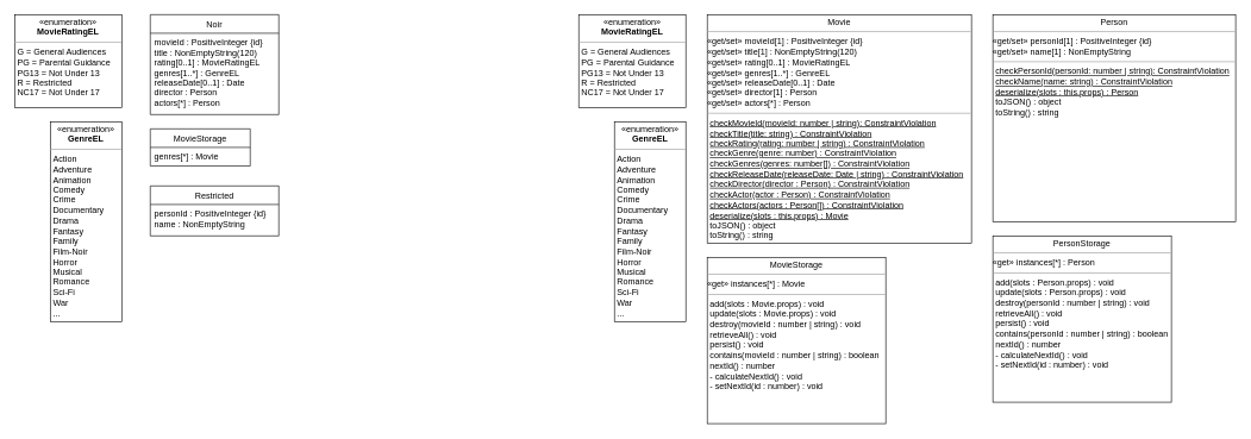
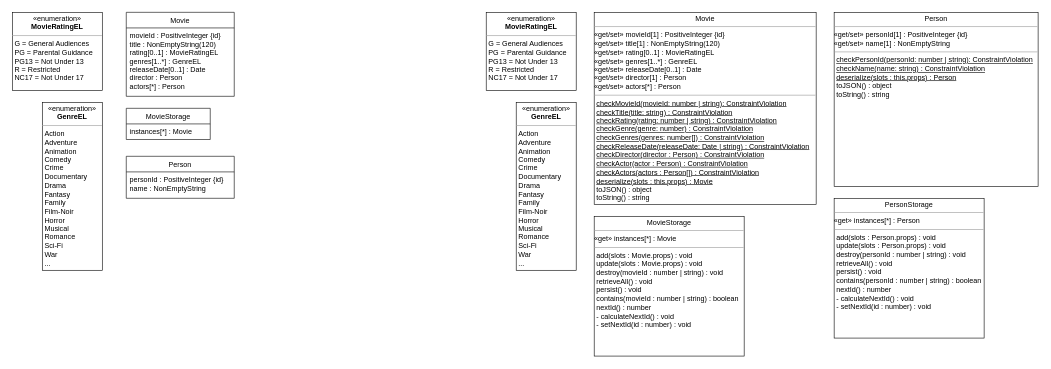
  <mxCell id="0" />
  <mxCell id="1" parent="0" />
  <mxCell id="2" value="&lt;p style=&quot;margin: 0px ; margin-top: 4px ; text-align: center&quot;&gt;«enumeration»&lt;br&gt;&lt;b&gt;MovieRatingEL&lt;/b&gt;&lt;/p&gt;&lt;hr size=&quot;1&quot;&gt;&lt;p style=&quot;margin: 0px ; margin-left: 4px&quot;&gt;G = General Audiences&lt;/p&gt;&lt;p style=&quot;margin: 0px ; margin-left: 4px&quot;&gt;PG = Parental Guidance&lt;/p&gt;&lt;p style=&quot;margin: 0px ; margin-left: 4px&quot;&gt;PG13 = Not Under 13&lt;/p&gt;&lt;p style=&quot;margin: 0px ; margin-left: 4px&quot;&gt;R = Restricted&lt;/p&gt;&lt;p style=&quot;margin: 0px ; margin-left: 4px&quot;&gt;NC17 = Not Under 17&lt;/p&gt;" style="verticalAlign=top;align=left;overflow=fill;fontSize=12;fontFamily=Helvetica;html=1;" vertex="1" parent="1"><mxGeometry x="20" y="20" width="150" height="130" as="geometry" /></mxCell>
  <mxCell id="3" value="&lt;p style=&quot;margin: 0px ; margin-top: 4px ; text-align: center&quot;&gt;«enumeration»&lt;br&gt;&lt;b&gt;GenreEL&lt;/b&gt;&lt;/p&gt;&lt;hr size=&quot;1&quot;&gt;&lt;p style=&quot;margin: 0px ; margin-left: 4px&quot;&gt;Action&lt;/p&gt;&lt;p style=&quot;margin: 0px ; margin-left: 4px&quot;&gt;Adventure&lt;/p&gt;&lt;p style=&quot;margin: 0px ; margin-left: 4px&quot;&gt;Animation&lt;/p&gt;&lt;p style=&quot;margin: 0px ; margin-left: 4px&quot;&gt;Comedy&lt;/p&gt;&lt;p style=&quot;margin: 0px ; margin-left: 4px&quot;&gt;Crime&lt;/p&gt;&lt;p style=&quot;margin: 0px ; margin-left: 4px&quot;&gt;Documentary&lt;/p&gt;&lt;p style=&quot;margin: 0px ; margin-left: 4px&quot;&gt;Drama&lt;/p&gt;&lt;p style=&quot;margin: 0px ; margin-left: 4px&quot;&gt;Fantasy&lt;/p&gt;&lt;p style=&quot;margin: 0px ; margin-left: 4px&quot;&gt;Family&lt;/p&gt;&lt;p style=&quot;margin: 0px ; margin-left: 4px&quot;&gt;Film-Noir&lt;/p&gt;&lt;p style=&quot;margin: 0px ; margin-left: 4px&quot;&gt;Horror&lt;/p&gt;&lt;p style=&quot;margin: 0px ; margin-left: 4px&quot;&gt;Musical&lt;/p&gt;&lt;p style=&quot;margin: 0px ; margin-left: 4px&quot;&gt;Romance&lt;/p&gt;&lt;p style=&quot;margin: 0px ; margin-left: 4px&quot;&gt;Sci-Fi&lt;/p&gt;&lt;p style=&quot;margin: 0px ; margin-left: 4px&quot;&gt;War&lt;/p&gt;&lt;p style=&quot;margin: 0px ; margin-left: 4px&quot;&gt;...&lt;/p&gt;" style="verticalAlign=top;align=left;overflow=fill;fontSize=12;fontFamily=Helvetica;html=1;" vertex="1" parent="1"><mxGeometry x="70" y="170" width="100" height="280" as="geometry" /></mxCell>
- <mxCell id="4" value="Noir" style="swimlane;fontStyle=0;childLayout=stackLayout;horizontal=1;startSize=26;fillColor=none;horizontalStack=0;resizeParent=1;resizeParentMax=0;resizeLast=0;collapsible=1;marginBottom=0;" vertex="1" parent="1"><mxGeometry x="210" y="20" width="180" height="140" as="geometry"><mxRectangle x="110" y="180" width="60" height="26" as="alternateBounds" /></mxGeometry></mxCell>
+ <mxCell id="4" value="Movie" style="swimlane;fontStyle=0;childLayout=stackLayout;horizontal=1;startSize=26;fillColor=none;horizontalStack=0;resizeParent=1;resizeParentMax=0;resizeLast=0;collapsible=1;marginBottom=0;" vertex="1" parent="1"><mxGeometry x="210" y="20" width="180" height="140" as="geometry"><mxRectangle x="110" y="180" width="60" height="26" as="alternateBounds" /></mxGeometry></mxCell>
  <mxCell id="5" value="movieId : PositiveInteger {id}&#10;title : NonEmptyString(120)&#10;rating[0..1] : MovieRatingEL&#10;genres[1..*] : GenreEL&#10;releaseDate[0..1] : Date&#10;director : Person&#10;actors[*] : Person" style="text;strokeColor=none;fillColor=none;align=left;verticalAlign=top;spacingLeft=4;spacingRight=4;overflow=hidden;rotatable=0;points=[[0,0.5],[1,0.5]];portConstraint=eastwest;" vertex="1" parent="4"><mxGeometry y="26" width="180" height="114" as="geometry" /></mxCell>
  <mxCell id="6" value="MovieStorage" style="swimlane;fontStyle=0;childLayout=stackLayout;horizontal=1;startSize=26;fillColor=none;horizontalStack=0;resizeParent=1;resizeParentMax=0;resizeLast=0;collapsible=1;marginBottom=0;" vertex="1" parent="1"><mxGeometry x="210" y="180" width="140" height="52" as="geometry" /></mxCell>
- <mxCell id="7" value="genres[*] : Movie" style="text;strokeColor=none;fillColor=none;align=left;verticalAlign=top;spacingLeft=4;spacingRight=4;overflow=hidden;rotatable=0;points=[[0,0.5],[1,0.5]];portConstraint=eastwest;" vertex="1" parent="6"><mxGeometry y="26" width="140" height="26" as="geometry" /></mxCell>
- <mxCell id="8" value="Restricted" style="swimlane;fontStyle=0;childLayout=stackLayout;horizontal=1;startSize=26;fillColor=none;horizontalStack=0;resizeParent=1;resizeParentMax=0;resizeLast=0;collapsible=1;marginBottom=0;" vertex="1" parent="1"><mxGeometry x="210" y="260" width="180" height="70" as="geometry" /></mxCell>
+ <mxCell id="7" value="instances[*] : Movie" style="text;strokeColor=none;fillColor=none;align=left;verticalAlign=top;spacingLeft=4;spacingRight=4;overflow=hidden;rotatable=0;points=[[0,0.5],[1,0.5]];portConstraint=eastwest;" vertex="1" parent="6"><mxGeometry y="26" width="140" height="26" as="geometry" /></mxCell>
+ <mxCell id="8" value="Person" style="swimlane;fontStyle=0;childLayout=stackLayout;horizontal=1;startSize=26;fillColor=none;horizontalStack=0;resizeParent=1;resizeParentMax=0;resizeLast=0;collapsible=1;marginBottom=0;" vertex="1" parent="1"><mxGeometry x="210" y="260" width="180" height="70" as="geometry" /></mxCell>
  <mxCell id="9" value="personId : PositiveInteger {id}&#10;name : NonEmptyString" style="text;strokeColor=none;fillColor=none;align=left;verticalAlign=top;spacingLeft=4;spacingRight=4;overflow=hidden;rotatable=0;points=[[0,0.5],[1,0.5]];portConstraint=eastwest;" vertex="1" parent="8"><mxGeometry y="26" width="180" height="44" as="geometry" /></mxCell>
  <mxCell id="10" value="&lt;p style=&quot;margin: 0px ; margin-top: 4px ; text-align: center&quot;&gt;Movie&lt;/p&gt;&lt;hr size=&quot;1&quot;&gt;&lt;p style=&quot;margin: 0px ; margin-left: 4px&quot;&gt;&lt;/p&gt;&lt;span style=&quot;text-align: center&quot;&gt;«get/set» m&lt;/span&gt;&lt;span&gt;ovieId[1] : PositiveInteger {id}&lt;br&gt;&lt;/span&gt;&lt;span style=&quot;text-align: center&quot;&gt;«&lt;/span&gt;&lt;span style=&quot;text-align: center&quot;&gt;get/set»&amp;nbsp;&lt;/span&gt;&lt;span&gt;title[1] : NonEmptyString(120)&lt;/span&gt;&lt;span style=&quot;text-align: center&quot;&gt;&lt;br&gt;&lt;/span&gt;&lt;span style=&quot;text-align: center&quot;&gt;«&lt;/span&gt;&lt;span style=&quot;text-align: center&quot;&gt;get/set»&amp;nbsp;&lt;/span&gt;&lt;span&gt;rating[0..1] : MovieRatingEL&lt;/span&gt;&lt;span style=&quot;text-align: center&quot;&gt;&lt;br&gt;&lt;/span&gt;&lt;span style=&quot;text-align: center&quot;&gt;«&lt;/span&gt;&lt;span style=&quot;text-align: center&quot;&gt;get/set»&amp;nbsp;&lt;/span&gt;&lt;span&gt;genres[1..*] : GenreEL&lt;/span&gt;&lt;span style=&quot;text-align: center&quot;&gt;&lt;br&gt;&lt;/span&gt;&lt;span style=&quot;text-align: center&quot;&gt;«&lt;/span&gt;&lt;span style=&quot;text-align: center&quot;&gt;get/set»&amp;nbsp;&lt;/span&gt;&lt;span&gt;releaseDate[0..1] : Date&lt;/span&gt;&lt;span style=&quot;text-align: center&quot;&gt;&lt;br&gt;&lt;/span&gt;&lt;span style=&quot;text-align: center&quot;&gt;«&lt;/span&gt;&lt;span style=&quot;text-align: center&quot;&gt;get/set»&amp;nbsp;&lt;/span&gt;&lt;span&gt;director[1] : Person&lt;/span&gt;&lt;span style=&quot;text-align: center&quot;&gt;&lt;br&gt;&lt;/span&gt;&lt;span style=&quot;text-align: center&quot;&gt;«&lt;/span&gt;&lt;span style=&quot;text-align: center&quot;&gt;get/set»&amp;nbsp;&lt;/span&gt;&lt;span&gt;actors[*] : Person&lt;/span&gt;&lt;span style=&quot;text-align: center&quot;&gt;&lt;br&gt;&lt;/span&gt;&lt;hr size=&quot;1&quot;&gt;&lt;p style=&quot;margin: 0px ; margin-left: 4px&quot;&gt;&lt;u&gt;checkMovieId(movieId: number | string): ConstraintViolation&lt;/u&gt;&lt;/p&gt;&lt;p style=&quot;margin: 0px ; margin-left: 4px&quot;&gt;&lt;u&gt;checkTitle(title: string) : ConstraintViolation&lt;/u&gt;&lt;/p&gt;&lt;p style=&quot;margin: 0px ; margin-left: 4px&quot;&gt;&lt;u&gt;checkRating(rating: number | string) : ConstraintViolation&lt;/u&gt;&lt;/p&gt;&lt;p style=&quot;margin: 0px ; margin-left: 4px&quot;&gt;&lt;u&gt;checkGenre(genre: number) : ConstraintViolation&lt;/u&gt;&lt;/p&gt;&lt;p style=&quot;margin: 0px ; margin-left: 4px&quot;&gt;&lt;u&gt;checkGenres(genres: number[]) : ConstraintViolation&lt;/u&gt;&lt;/p&gt;&lt;p style=&quot;margin: 0px ; margin-left: 4px&quot;&gt;&lt;u&gt;checkReleaseDate(releaseDate: Date | string) : ConstraintViolation&lt;/u&gt;&lt;/p&gt;&lt;p style=&quot;margin: 0px ; margin-left: 4px&quot;&gt;&lt;u&gt;checkDirector(director : Person) : ConstraintViolation&lt;/u&gt;&lt;/p&gt;&lt;p style=&quot;margin: 0px ; margin-left: 4px&quot;&gt;&lt;u&gt;checkActor(actor : Person) : ConstraintViolation&lt;/u&gt;&lt;/p&gt;&lt;p style=&quot;margin: 0px ; margin-left: 4px&quot;&gt;&lt;u&gt;checkActors(actors : Person[]) : ConstraintViolation&lt;/u&gt;&lt;/p&gt;&lt;p style=&quot;margin: 0px ; margin-left: 4px&quot;&gt;&lt;u&gt;deserialize(slots : this.props) : Movie&lt;/u&gt;&lt;/p&gt;&lt;p style=&quot;margin: 0px ; margin-left: 4px&quot;&gt;toJSON() : object&lt;/p&gt;&lt;p style=&quot;margin: 0px ; margin-left: 4px&quot;&gt;toString() : string&lt;/p&gt;" style="verticalAlign=top;align=left;overflow=fill;fontSize=12;fontFamily=Helvetica;html=1;" vertex="1" parent="1"><mxGeometry x="990" y="20" width="370" height="320" as="geometry" /></mxCell>
  <mxCell id="11" value="&lt;p style=&quot;margin: 0px ; margin-top: 4px ; text-align: center&quot;&gt;MovieStorage&lt;/p&gt;&lt;hr size=&quot;1&quot;&gt;&lt;p style=&quot;margin: 0px ; margin-left: 4px&quot;&gt;&lt;/p&gt;&lt;span style=&quot;text-align: center&quot;&gt;«get» instances[*] : Movie&lt;/span&gt;&lt;span style=&quot;text-align: center&quot;&gt;&lt;br&gt;&lt;/span&gt;&lt;hr size=&quot;1&quot;&gt;&lt;p style=&quot;margin: 0px ; margin-left: 4px&quot;&gt;add(slots : Movie.props) : void&lt;/p&gt;&lt;p style=&quot;margin: 0px ; margin-left: 4px&quot;&gt;update(slots : Movie.props) : void&lt;/p&gt;&lt;p style=&quot;margin: 0px ; margin-left: 4px&quot;&gt;destroy(movieId : number | string) : void&lt;/p&gt;&lt;p style=&quot;margin: 0px ; margin-left: 4px&quot;&gt;retrieveAll() : void&lt;/p&gt;&lt;p style=&quot;margin: 0px ; margin-left: 4px&quot;&gt;persist() : void&lt;/p&gt;&lt;p style=&quot;margin: 0px ; margin-left: 4px&quot;&gt;contains(movieId : number | string) : boolean&lt;/p&gt;&lt;p style=&quot;margin: 0px ; margin-left: 4px&quot;&gt;nextId() : number&lt;/p&gt;&lt;p style=&quot;margin: 0px ; margin-left: 4px&quot;&gt;- calculateNextId() : void&lt;/p&gt;&lt;p style=&quot;margin: 0px ; margin-left: 4px&quot;&gt;- setNextId(id : number) : void&lt;/p&gt;" style="verticalAlign=top;align=left;overflow=fill;fontSize=12;fontFamily=Helvetica;html=1;" vertex="1" parent="1"><mxGeometry x="990" y="360" width="250" height="233" as="geometry" /></mxCell>
  <mxCell id="12" value="&lt;p style=&quot;margin: 0px ; margin-top: 4px ; text-align: center&quot;&gt;Person&lt;/p&gt;&lt;hr size=&quot;1&quot;&gt;&lt;p style=&quot;margin: 0px ; margin-left: 4px&quot;&gt;&lt;/p&gt;&lt;span style=&quot;text-align: center&quot;&gt;«get/set» person&lt;/span&gt;&lt;span&gt;Id[1] : PositiveInteger {id}&lt;br&gt;&lt;/span&gt;&lt;span style=&quot;text-align: center&quot;&gt;«&lt;/span&gt;&lt;span style=&quot;text-align: center&quot;&gt;get/set»&amp;nbsp;&lt;/span&gt;&lt;span&gt;name[1] : NonEmptyString&lt;/span&gt;&lt;span style=&quot;text-align: center&quot;&gt;&lt;br&gt;&lt;/span&gt;&lt;hr size=&quot;1&quot;&gt;&lt;p style=&quot;margin: 0px ; margin-left: 4px&quot;&gt;&lt;u&gt;checkPersonId(personId: number | string): ConstraintViolation&lt;/u&gt;&lt;/p&gt;&lt;p style=&quot;margin: 0px ; margin-left: 4px&quot;&gt;&lt;u&gt;checkName(name: string) : ConstraintViolation&lt;/u&gt;&lt;/p&gt;&lt;p style=&quot;margin: 0px ; margin-left: 4px&quot;&gt;&lt;u&gt;deserialize(slots : this.props) : Person&lt;/u&gt;&lt;/p&gt;&lt;p style=&quot;margin: 0px ; margin-left: 4px&quot;&gt;toJSON() : object&lt;/p&gt;&lt;p style=&quot;margin: 0px ; margin-left: 4px&quot;&gt;toString() : string&lt;/p&gt;" style="verticalAlign=top;align=left;overflow=fill;fontSize=12;fontFamily=Helvetica;html=1;" vertex="1" parent="1"><mxGeometry x="1390" y="20" width="340" height="290" as="geometry" /></mxCell>
  <mxCell id="13" value="&lt;p style=&quot;margin: 0px ; margin-top: 4px ; text-align: center&quot;&gt;PersonStorage&lt;/p&gt;&lt;hr size=&quot;1&quot;&gt;&lt;p style=&quot;margin: 0px ; margin-left: 4px&quot;&gt;&lt;/p&gt;&lt;span style=&quot;text-align: center&quot;&gt;«get» instances[*] : Person&lt;/span&gt;&lt;span style=&quot;text-align: center&quot;&gt;&lt;br&gt;&lt;/span&gt;&lt;hr size=&quot;1&quot;&gt;&lt;p style=&quot;margin: 0px ; margin-left: 4px&quot;&gt;add(slots : Person.props) : void&lt;/p&gt;&lt;p style=&quot;margin: 0px ; margin-left: 4px&quot;&gt;update(slots : Person.props) : void&lt;/p&gt;&lt;p style=&quot;margin: 0px ; margin-left: 4px&quot;&gt;destroy(personId : number | string) : void&lt;/p&gt;&lt;p style=&quot;margin: 0px ; margin-left: 4px&quot;&gt;retrieveAll() : void&lt;/p&gt;&lt;p style=&quot;margin: 0px ; margin-left: 4px&quot;&gt;persist() : void&lt;/p&gt;&lt;p style=&quot;margin: 0px ; margin-left: 4px&quot;&gt;contains(personId : number | string) : boolean&lt;/p&gt;&lt;p style=&quot;margin: 0px ; margin-left: 4px&quot;&gt;nextId() : number&lt;/p&gt;&lt;p style=&quot;margin: 0px ; margin-left: 4px&quot;&gt;- calculateNextId() : void&lt;/p&gt;&lt;p style=&quot;margin: 0px ; margin-left: 4px&quot;&gt;- setNextId(id : number) : void&lt;/p&gt;" style="verticalAlign=top;align=left;overflow=fill;fontSize=12;fontFamily=Helvetica;html=1;" vertex="1" parent="1"><mxGeometry x="1390" y="330" width="250" height="233" as="geometry" /></mxCell>
  <mxCell id="14" value="&lt;p style=&quot;margin: 0px ; margin-top: 4px ; text-align: center&quot;&gt;«enumeration»&lt;br&gt;&lt;b&gt;MovieRatingEL&lt;/b&gt;&lt;/p&gt;&lt;hr size=&quot;1&quot;&gt;&lt;p style=&quot;margin: 0px ; margin-left: 4px&quot;&gt;G = General Audiences&lt;/p&gt;&lt;p style=&quot;margin: 0px ; margin-left: 4px&quot;&gt;PG = Parental Guidance&lt;/p&gt;&lt;p style=&quot;margin: 0px ; margin-left: 4px&quot;&gt;PG13 = Not Under 13&lt;/p&gt;&lt;p style=&quot;margin: 0px ; margin-left: 4px&quot;&gt;R = Restricted&lt;/p&gt;&lt;p style=&quot;margin: 0px ; margin-left: 4px&quot;&gt;NC17 = Not Under 17&lt;/p&gt;" style="verticalAlign=top;align=left;overflow=fill;fontSize=12;fontFamily=Helvetica;html=1;" vertex="1" parent="1"><mxGeometry x="810" y="20" width="150" height="130" as="geometry" /></mxCell>
  <mxCell id="15" value="&lt;p style=&quot;margin: 0px ; margin-top: 4px ; text-align: center&quot;&gt;«enumeration»&lt;br&gt;&lt;b&gt;GenreEL&lt;/b&gt;&lt;/p&gt;&lt;hr size=&quot;1&quot;&gt;&lt;p style=&quot;margin: 0px ; margin-left: 4px&quot;&gt;Action&lt;/p&gt;&lt;p style=&quot;margin: 0px ; margin-left: 4px&quot;&gt;Adventure&lt;/p&gt;&lt;p style=&quot;margin: 0px ; margin-left: 4px&quot;&gt;Animation&lt;/p&gt;&lt;p style=&quot;margin: 0px ; margin-left: 4px&quot;&gt;Comedy&lt;/p&gt;&lt;p style=&quot;margin: 0px ; margin-left: 4px&quot;&gt;Crime&lt;/p&gt;&lt;p style=&quot;margin: 0px ; margin-left: 4px&quot;&gt;Documentary&lt;/p&gt;&lt;p style=&quot;margin: 0px ; margin-left: 4px&quot;&gt;Drama&lt;/p&gt;&lt;p style=&quot;margin: 0px ; margin-left: 4px&quot;&gt;Fantasy&lt;/p&gt;&lt;p style=&quot;margin: 0px ; margin-left: 4px&quot;&gt;Family&lt;/p&gt;&lt;p style=&quot;margin: 0px ; margin-left: 4px&quot;&gt;Film-Noir&lt;/p&gt;&lt;p style=&quot;margin: 0px ; margin-left: 4px&quot;&gt;Horror&lt;/p&gt;&lt;p style=&quot;margin: 0px ; margin-left: 4px&quot;&gt;Musical&lt;/p&gt;&lt;p style=&quot;margin: 0px ; margin-left: 4px&quot;&gt;Romance&lt;/p&gt;&lt;p style=&quot;margin: 0px ; margin-left: 4px&quot;&gt;Sci-Fi&lt;/p&gt;&lt;p style=&quot;margin: 0px ; margin-left: 4px&quot;&gt;War&lt;/p&gt;&lt;p style=&quot;margin: 0px ; margin-left: 4px&quot;&gt;...&lt;/p&gt;" style="verticalAlign=top;align=left;overflow=fill;fontSize=12;fontFamily=Helvetica;html=1;" vertex="1" parent="1"><mxGeometry x="860" y="170" width="100" height="280" as="geometry" /></mxCell>
